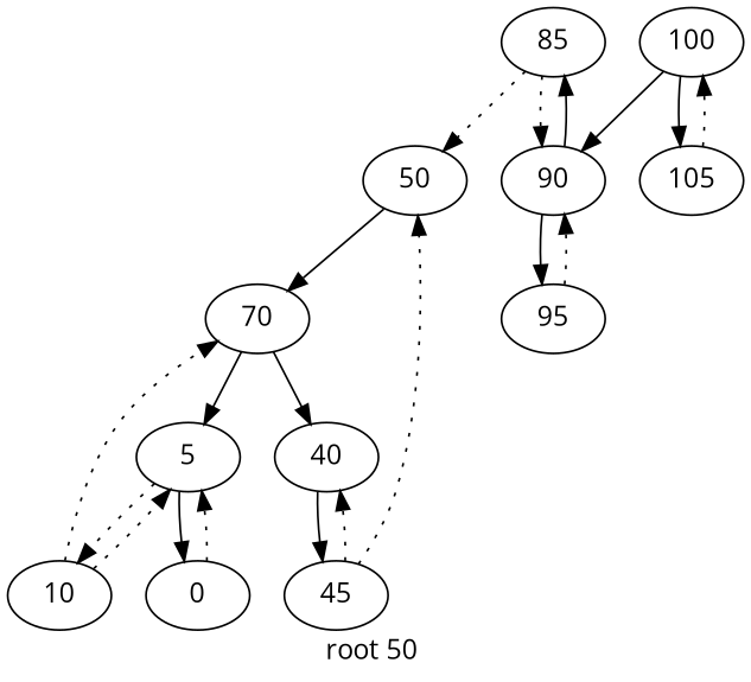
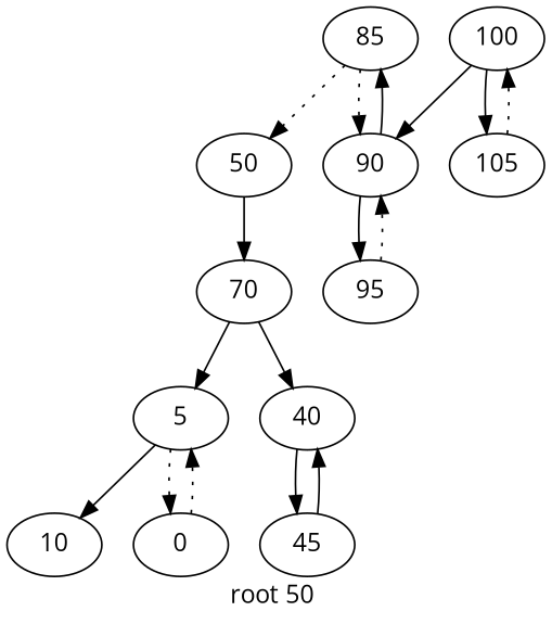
  digraph {
    fontname="Open Sans"
    label="root 50 "
    node [fontname="Open Sans"]
    edge [fontname="Open Sans"]
    50 [root=true]
    n2 [label=70]
    5
    40
    100
    90
    105
    0
    10
    45
    85
    95
    50 -> n2
    n2 -> 5
    n2 -> 40
-   5 -> 0
-   5 -> 10 [style=dotted]
+   5 -> 0 [style=dotted]
+   5 -> 10
    40 -> 45
    100 -> 90
    100 -> 105
    90 -> 85
    90 -> 95
    105 -> 100 [style=dotted]
    0 -> 5 [style=dotted]
-   10 -> n2 [style=dotted]
-   10 -> 5 [style=dotted]
-   45 -> 50 [style=dotted]
-   45 -> 40 [style=dotted]
+   45 -> 40 [style=solid]
    85 -> 50 [style=dotted]
    85 -> 90 [style=dotted]
    95 -> 90 [style=dotted]
  }
